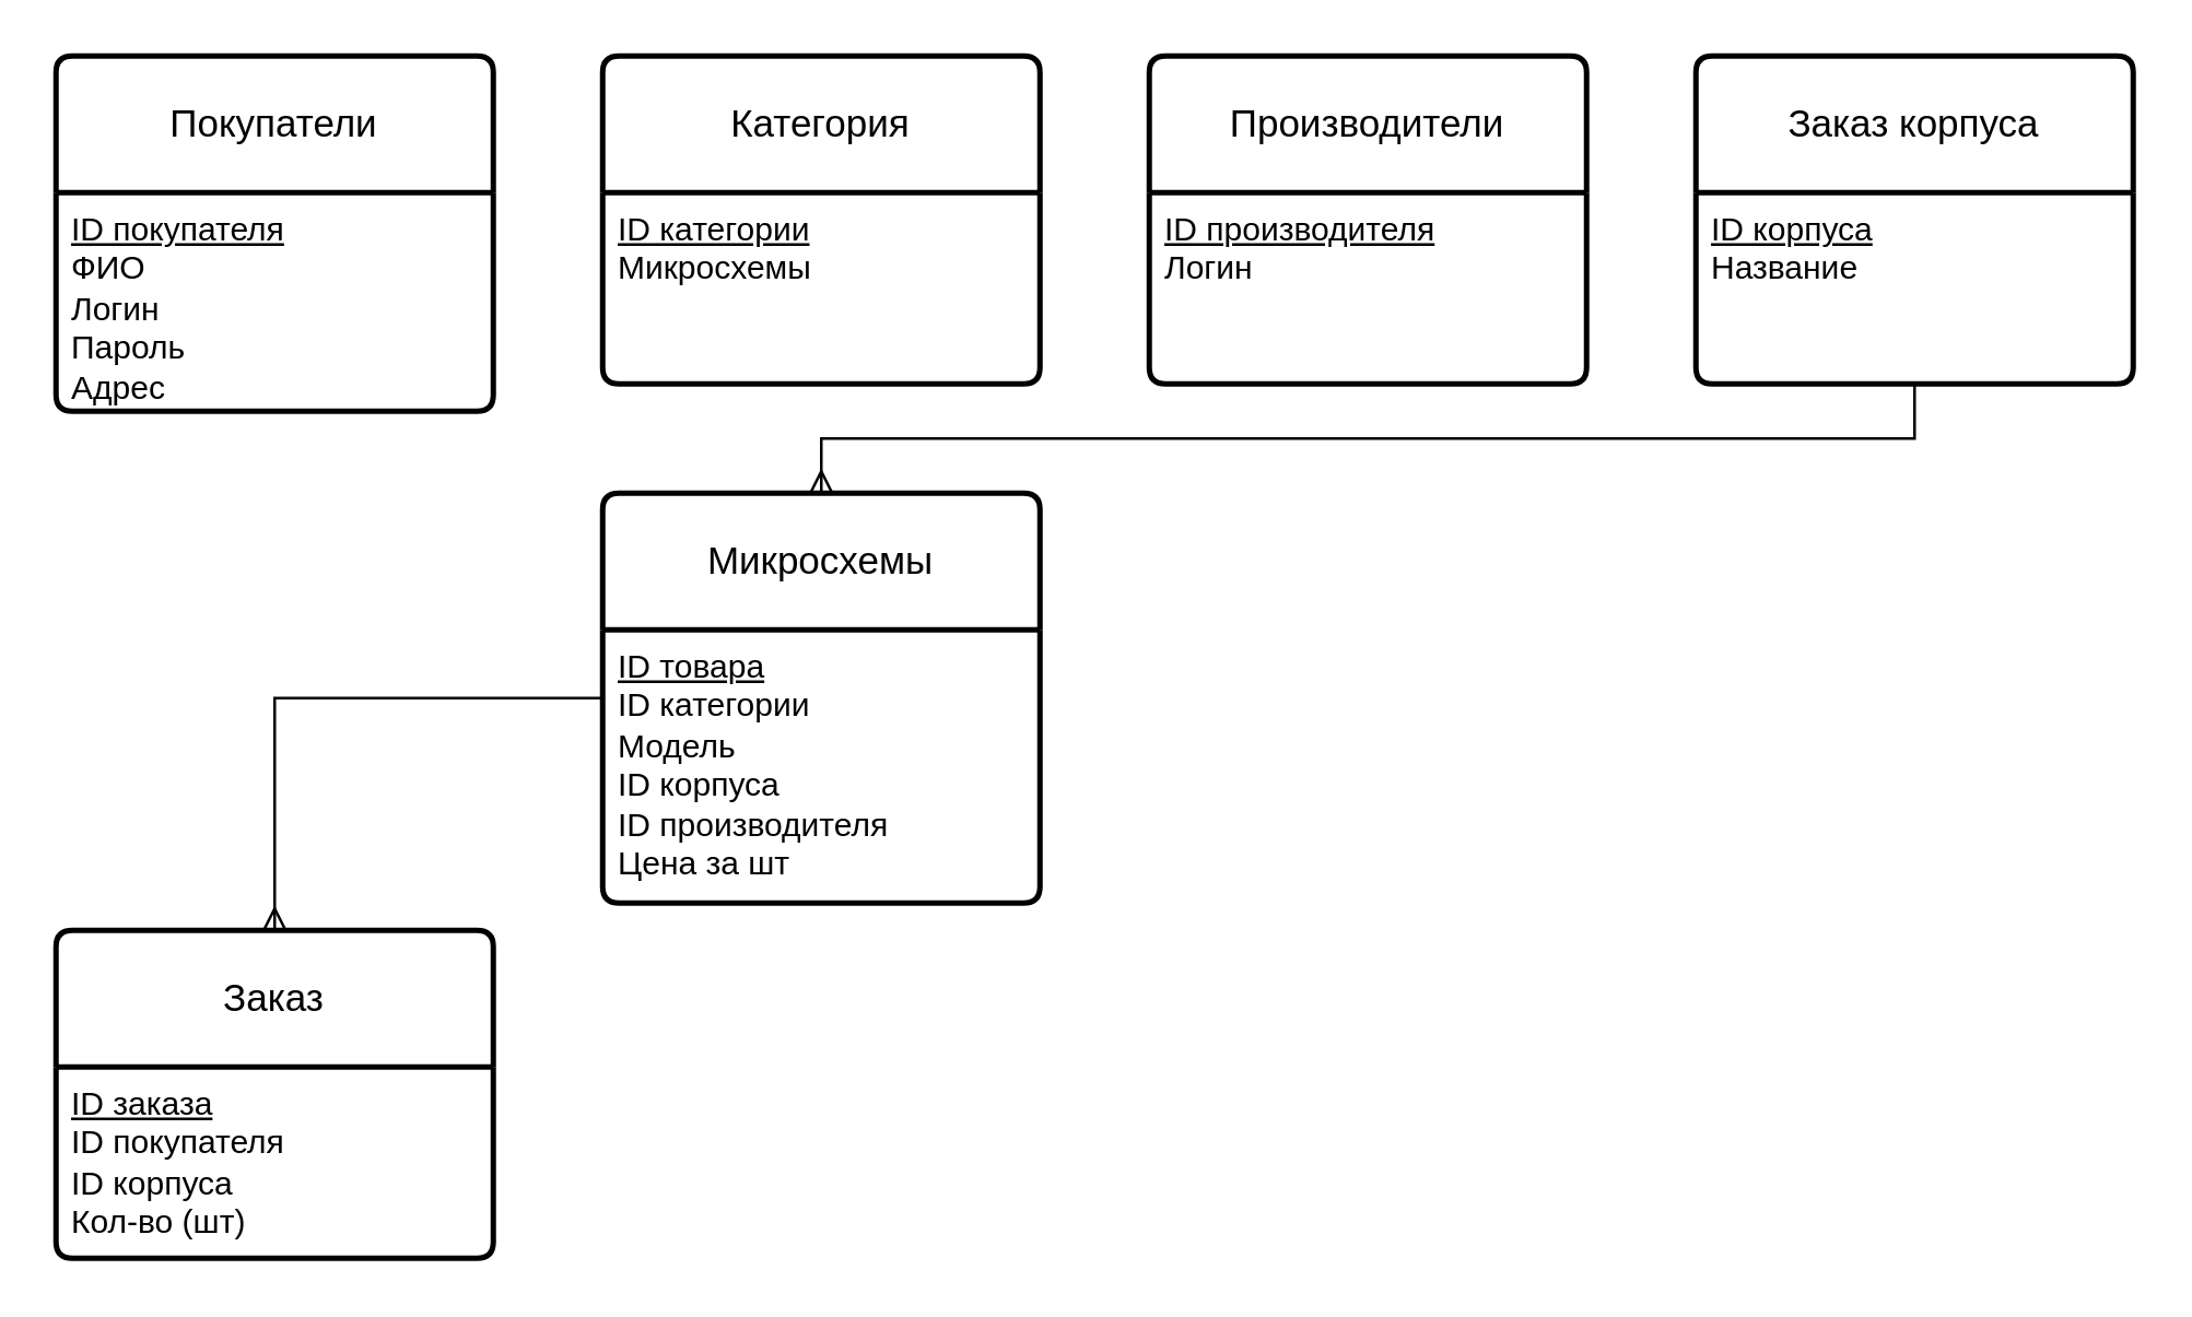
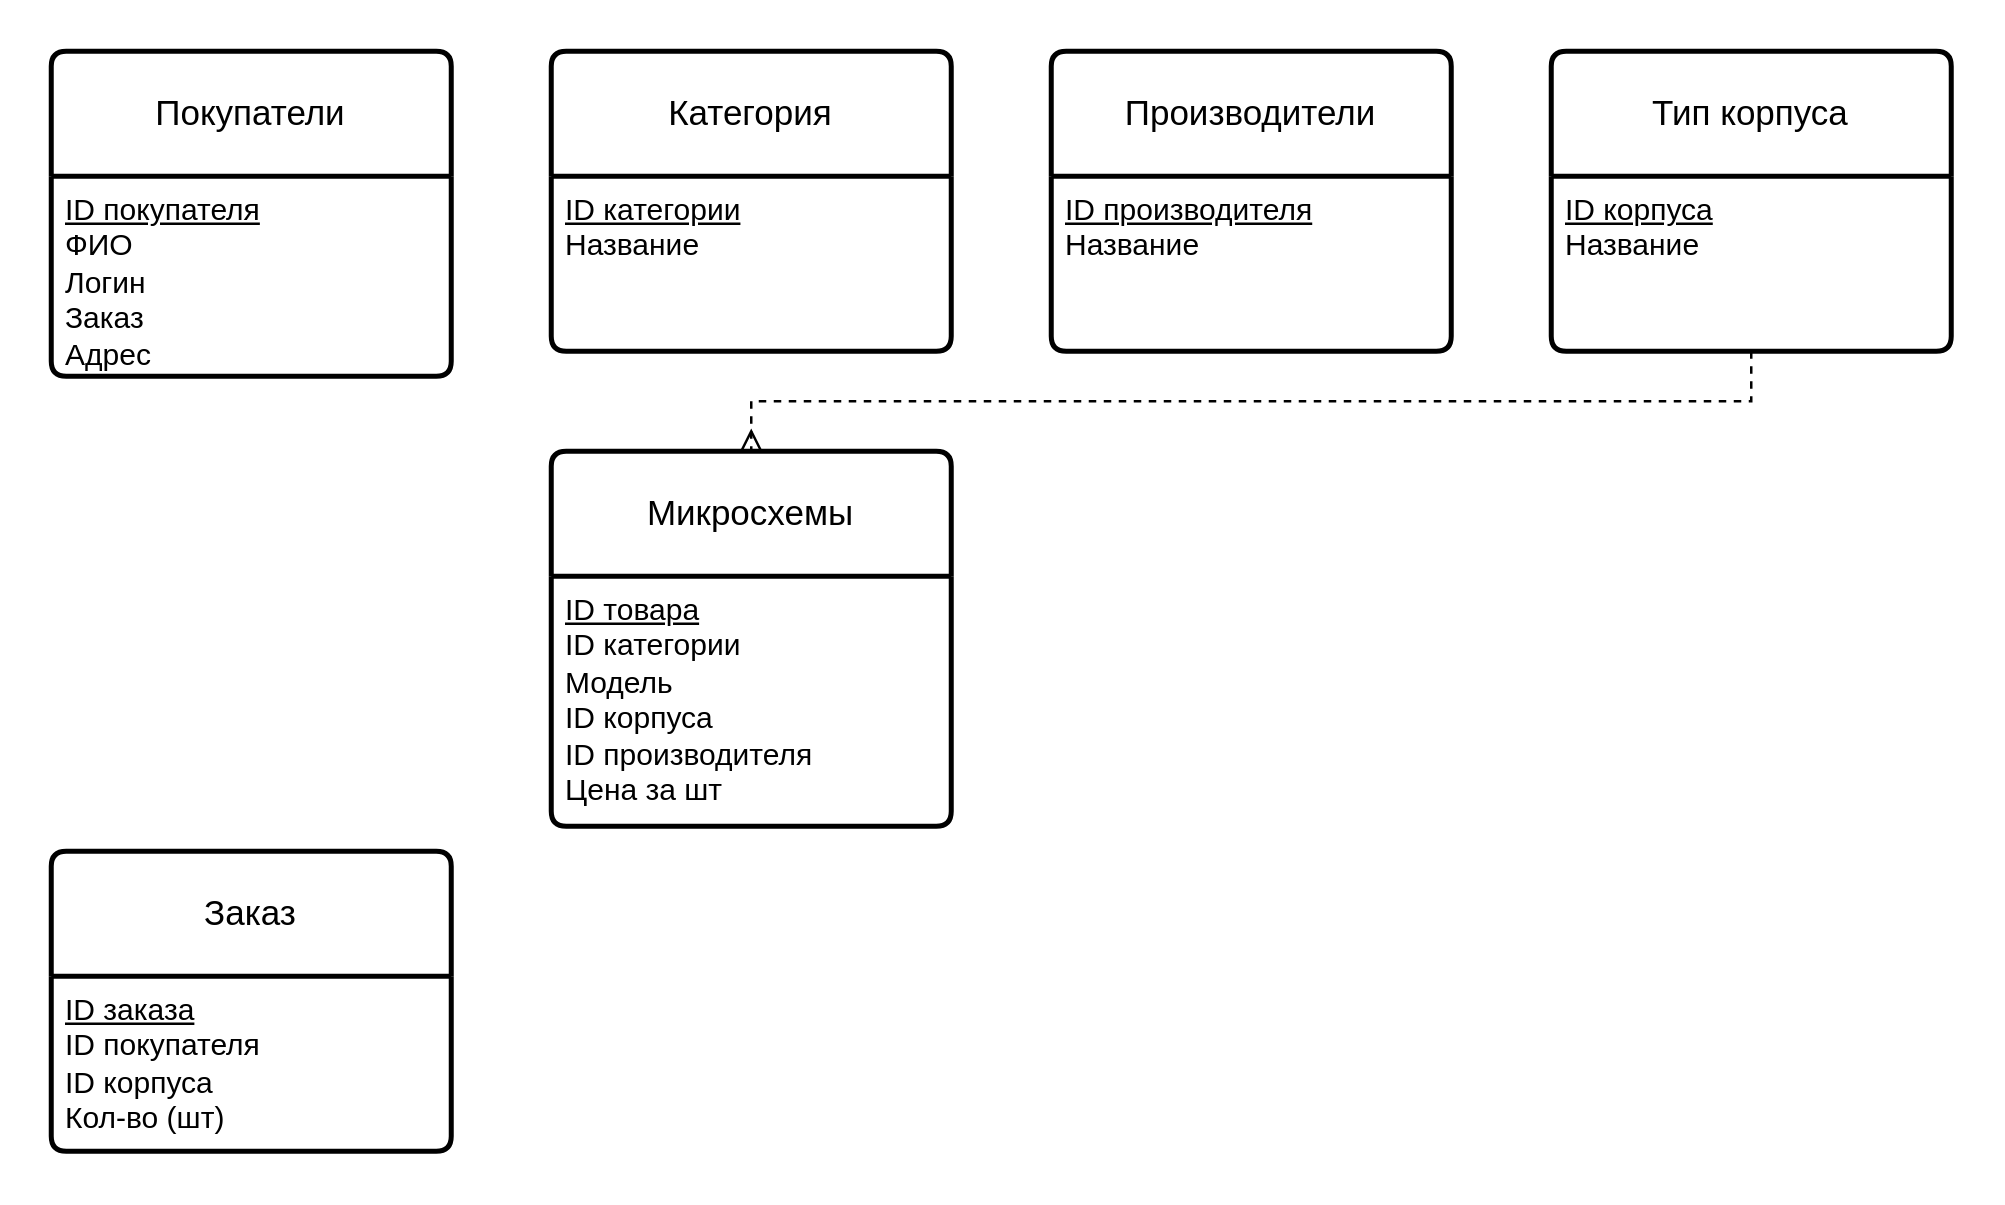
  <mxCell id="0" />
  <mxCell id="1" parent="0" />
  <mxCell id="2" value="Заказ" style="swimlane;childLayout=stackLayout;horizontal=1;startSize=50;horizontalStack=0;rounded=1;fontSize=14;fontStyle=0;strokeWidth=2;resizeParent=0;resizeLast=1;shadow=0;dashed=0;align=center;arcSize=4;whiteSpace=wrap;html=1;" vertex="1" parent="1"><mxGeometry x="20" y="340" width="160" height="120" as="geometry" /></mxCell>
  <mxCell id="3" value="&lt;u&gt;ID заказа&lt;/u&gt;&lt;div&gt;ID покупателя&lt;/div&gt;&lt;div&gt;ID корпуса&lt;/div&gt;&lt;div&gt;Кол-во (шт)&lt;/div&gt;" style="align=left;strokeColor=none;fillColor=none;spacingLeft=4;fontSize=12;verticalAlign=top;resizable=0;rotatable=0;part=1;html=1;" vertex="1" parent="2"><mxGeometry y="50" width="160" height="70" as="geometry" /></mxCell>
  <mxCell id="4" value="Категория" style="swimlane;childLayout=stackLayout;horizontal=1;startSize=50;horizontalStack=0;rounded=1;fontSize=14;fontStyle=0;strokeWidth=2;resizeParent=0;resizeLast=1;shadow=0;dashed=0;align=center;arcSize=4;whiteSpace=wrap;html=1;" vertex="1" parent="1"><mxGeometry x="220" y="20" width="160" height="120" as="geometry" /></mxCell>
- <mxCell id="5" value="&lt;u&gt;ID категории&lt;/u&gt;&lt;div&gt;Микросхемы&lt;/div&gt;" style="align=left;strokeColor=none;fillColor=none;spacingLeft=4;fontSize=12;verticalAlign=top;resizable=0;rotatable=0;part=1;html=1;" vertex="1" parent="4"><mxGeometry y="50" width="160" height="70" as="geometry" /></mxCell>
+ <mxCell id="5" value="&lt;u&gt;ID категории&lt;/u&gt;&lt;div&gt;Название&lt;/div&gt;" style="align=left;strokeColor=none;fillColor=none;spacingLeft=4;fontSize=12;verticalAlign=top;resizable=0;rotatable=0;part=1;html=1;" vertex="1" parent="4"><mxGeometry y="50" width="160" height="70" as="geometry" /></mxCell>
  <mxCell id="6" value="Микросхемы" style="swimlane;childLayout=stackLayout;horizontal=1;startSize=50;horizontalStack=0;rounded=1;fontSize=14;fontStyle=0;strokeWidth=2;resizeParent=0;resizeLast=1;shadow=0;dashed=0;align=center;arcSize=4;whiteSpace=wrap;html=1;" vertex="1" parent="1"><mxGeometry x="220" y="180" width="160" height="150" as="geometry" /></mxCell>
  <mxCell id="7" value="&lt;u&gt;ID товара&lt;/u&gt;&lt;div&gt;ID категории&lt;br&gt;&lt;div&gt;Модель&lt;/div&gt;&lt;div&gt;ID корпуса&lt;/div&gt;&lt;/div&gt;&lt;div&gt;ID производителя&lt;/div&gt;&lt;div&gt;Цена за шт&lt;/div&gt;" style="align=left;strokeColor=none;fillColor=none;spacingLeft=4;fontSize=12;verticalAlign=top;resizable=0;rotatable=0;part=1;html=1;" vertex="1" parent="6"><mxGeometry y="50" width="160" height="100" as="geometry" /></mxCell>
  <mxCell id="8" value="Покупатели" style="swimlane;childLayout=stackLayout;horizontal=1;startSize=50;horizontalStack=0;rounded=1;fontSize=14;fontStyle=0;strokeWidth=2;resizeParent=0;resizeLast=1;shadow=0;dashed=0;align=center;arcSize=4;whiteSpace=wrap;html=1;" vertex="1" parent="1"><mxGeometry x="20" y="20" width="160" height="130" as="geometry" /></mxCell>
- <mxCell id="9" value="&lt;u&gt;ID покупателя&lt;/u&gt;&lt;div&gt;ФИО&lt;/div&gt;&lt;div&gt;Логин&lt;/div&gt;&lt;div&gt;Пароль&lt;/div&gt;&lt;div&gt;Адрес&lt;/div&gt;" style="align=left;strokeColor=none;fillColor=none;spacingLeft=4;fontSize=12;verticalAlign=top;resizable=0;rotatable=0;part=1;html=1;" vertex="1" parent="8"><mxGeometry y="50" width="160" height="80" as="geometry" /></mxCell>
+ <mxCell id="9" value="&lt;u&gt;ID покупателя&lt;/u&gt;&lt;div&gt;ФИО&lt;/div&gt;&lt;div&gt;Логин&lt;/div&gt;&lt;div&gt;Заказ&lt;/div&gt;&lt;div&gt;Адрес&lt;/div&gt;" style="align=left;strokeColor=none;fillColor=none;spacingLeft=4;fontSize=12;verticalAlign=top;resizable=0;rotatable=0;part=1;html=1;" vertex="1" parent="8"><mxGeometry y="50" width="160" height="80" as="geometry" /></mxCell>
  <mxCell id="10" value="Производители" style="swimlane;childLayout=stackLayout;horizontal=1;startSize=50;horizontalStack=0;rounded=1;fontSize=14;fontStyle=0;strokeWidth=2;resizeParent=0;resizeLast=1;shadow=0;dashed=0;align=center;arcSize=4;whiteSpace=wrap;html=1;" vertex="1" parent="1"><mxGeometry x="420" y="20" width="160" height="120" as="geometry" /></mxCell>
- <mxCell id="11" value="&lt;u&gt;ID производителя&lt;/u&gt;&lt;div&gt;Логин&lt;/div&gt;" style="align=left;strokeColor=none;fillColor=none;spacingLeft=4;fontSize=12;verticalAlign=top;resizable=0;rotatable=0;part=1;html=1;" vertex="1" parent="10"><mxGeometry y="50" width="160" height="70" as="geometry" /></mxCell>
- <mxCell id="12" value="Заказ корпуса" style="swimlane;childLayout=stackLayout;horizontal=1;startSize=50;horizontalStack=0;rounded=1;fontSize=14;fontStyle=0;strokeWidth=2;resizeParent=0;resizeLast=1;shadow=0;dashed=0;align=center;arcSize=4;whiteSpace=wrap;html=1;" vertex="1" parent="1"><mxGeometry x="620" y="20" width="160" height="120" as="geometry" /></mxCell>
+ <mxCell id="11" value="&lt;u&gt;ID производителя&lt;/u&gt;&lt;div&gt;Название&lt;/div&gt;" style="align=left;strokeColor=none;fillColor=none;spacingLeft=4;fontSize=12;verticalAlign=top;resizable=0;rotatable=0;part=1;html=1;" vertex="1" parent="10"><mxGeometry y="50" width="160" height="70" as="geometry" /></mxCell>
+ <mxCell id="12" value="Тип корпуса" style="swimlane;childLayout=stackLayout;horizontal=1;startSize=50;horizontalStack=0;rounded=1;fontSize=14;fontStyle=0;strokeWidth=2;resizeParent=0;resizeLast=1;shadow=0;dashed=0;align=center;arcSize=4;whiteSpace=wrap;html=1;" vertex="1" parent="1"><mxGeometry x="620" y="20" width="160" height="120" as="geometry" /></mxCell>
  <mxCell id="13" value="&lt;u&gt;ID корпуса&lt;/u&gt;&lt;div&gt;Название&lt;/div&gt;" style="align=left;strokeColor=none;fillColor=none;spacingLeft=4;fontSize=12;verticalAlign=top;resizable=0;rotatable=0;part=1;html=1;" vertex="1" parent="12"><mxGeometry y="50" width="160" height="70" as="geometry" /></mxCell>
- <mxCell id="14" value="" style="edgeStyle=orthogonalEdgeStyle;fontSize=12;html=1;endArrow=ERmany;rounded=0;exitX=0.5;exitY=1;exitDx=0;exitDy=0;entryX=0.5;entryY=0;entryDx=0;entryDy=0;" edge="1" parent="1" source="13" target="6"><mxGeometry width="100" height="100" relative="1" as="geometry"><mxPoint x="630" y="360" as="sourcePoint" /><mxPoint x="730" y="260" as="targetPoint" /></mxGeometry></mxCell>
- <mxCell id="15" value="" style="edgeStyle=orthogonalEdgeStyle;fontSize=12;html=1;endArrow=ERmany;rounded=0;exitX=0;exitY=0.5;exitDx=0;exitDy=0;entryX=0.5;entryY=0;entryDx=0;entryDy=0;" edge="1" parent="1" source="6" target="2"><mxGeometry width="100" height="100" relative="1" as="geometry"><mxPoint x="260" y="460" as="sourcePoint" /><mxPoint x="360" y="360" as="targetPoint" /></mxGeometry></mxCell>
+ <mxCell id="14" value="" style="edgeStyle=orthogonalEdgeStyle;fontSize=12;html=1;endArrow=ERmany;rounded=0;exitX=0.5;exitY=1;exitDx=0;exitDy=0;entryX=0.5;entryY=0;entryDx=0;entryDy=0;dashed=1;" edge="1" parent="1" source="13" target="6"><mxGeometry width="100" height="100" relative="1" as="geometry"><mxPoint x="630" y="360" as="sourcePoint" /><mxPoint x="730" y="260" as="targetPoint" /></mxGeometry></mxCell>
